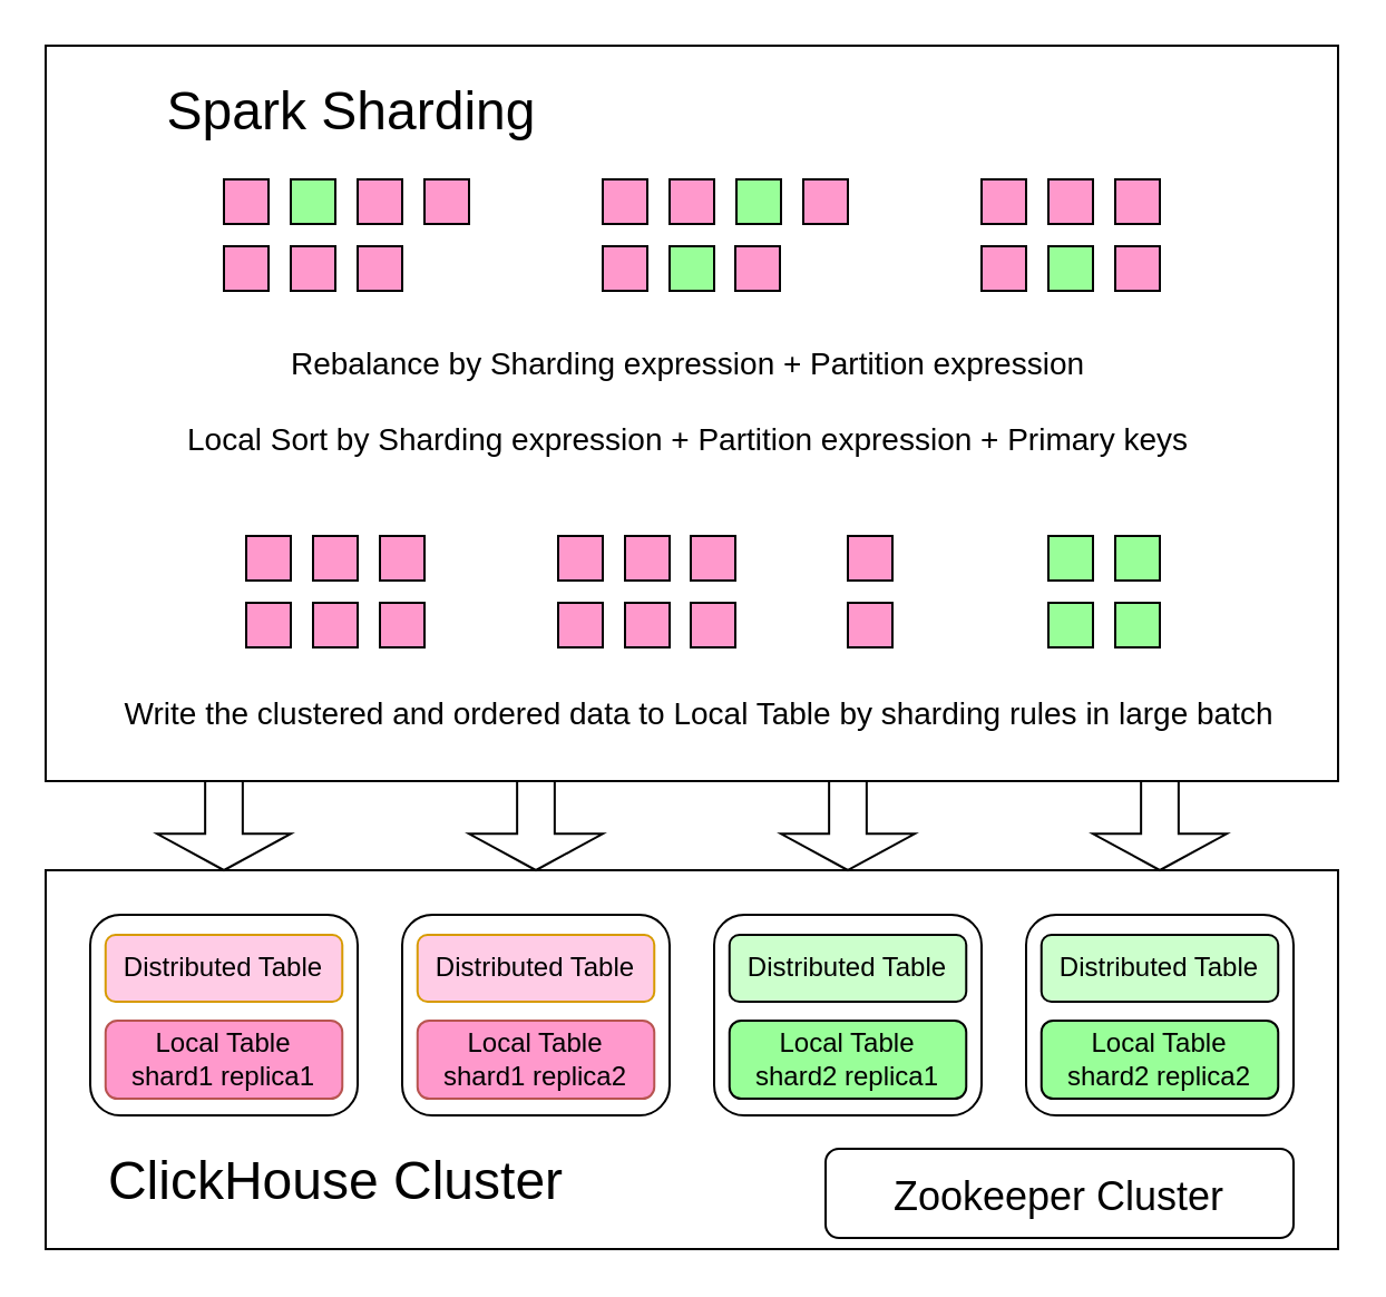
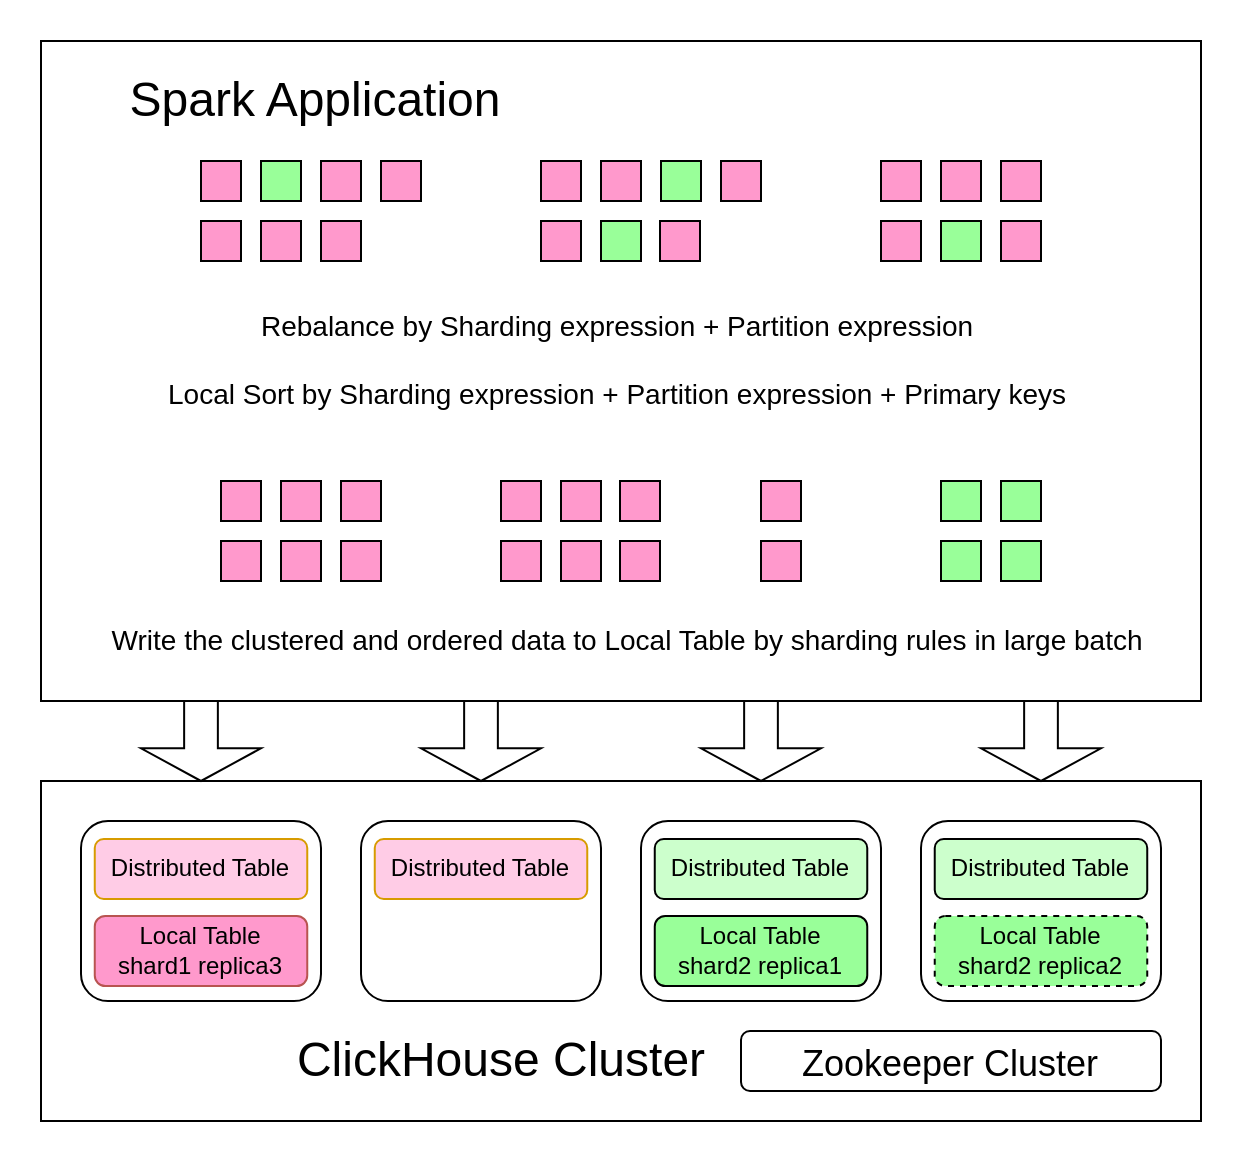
  <mxCell id="0" />
  <mxCell id="1" parent="0" />
  <mxCell id="2" value="" style="rounded=0;whiteSpace=wrap;html=1;fillColor=none;" parent="1" vertex="1"><mxGeometry x="20" y="390" width="580" height="170" as="geometry" /></mxCell>
  <mxCell id="3" value="" style="rounded=0;whiteSpace=wrap;html=1;fillColor=none;" parent="1" vertex="1"><mxGeometry x="20" y="20" width="580" height="330" as="geometry" /></mxCell>
  <mxCell id="4" value="" style="rounded=0;whiteSpace=wrap;html=1;fillColor=#FF99CC;" parent="1" vertex="1"><mxGeometry x="100" y="80" width="20" height="20" as="geometry" /></mxCell>
  <mxCell id="5" value="" style="rounded=0;whiteSpace=wrap;html=1;fillColor=#99FF99;" parent="1" vertex="1"><mxGeometry x="130" y="80" width="20" height="20" as="geometry" /></mxCell>
  <mxCell id="6" value="" style="rounded=0;whiteSpace=wrap;html=1;fillColor=#FF99CC;" parent="1" vertex="1"><mxGeometry x="160" y="80" width="20" height="20" as="geometry" /></mxCell>
  <mxCell id="7" value="" style="rounded=0;whiteSpace=wrap;html=1;fillColor=#FF99CC;" parent="1" vertex="1"><mxGeometry x="190" y="80" width="20" height="20" as="geometry" /></mxCell>
  <mxCell id="8" value="" style="rounded=0;whiteSpace=wrap;html=1;fillColor=#FF99CC;" parent="1" vertex="1"><mxGeometry x="270" y="80" width="20" height="20" as="geometry" /></mxCell>
  <mxCell id="9" value="" style="rounded=0;whiteSpace=wrap;html=1;fillColor=#FF99CC;" parent="1" vertex="1"><mxGeometry x="100" y="110" width="20" height="20" as="geometry" /></mxCell>
  <mxCell id="10" value="" style="rounded=0;whiteSpace=wrap;html=1;fillColor=#FF99CC;" parent="1" vertex="1"><mxGeometry x="130" y="110" width="20" height="20" as="geometry" /></mxCell>
  <mxCell id="11" value="" style="rounded=0;whiteSpace=wrap;html=1;fillColor=#FF99CC;" parent="1" vertex="1"><mxGeometry x="160" y="110" width="20" height="20" as="geometry" /></mxCell>
  <mxCell id="12" value="" style="rounded=0;whiteSpace=wrap;html=1;fillColor=#FF99CC;" parent="1" vertex="1"><mxGeometry x="360" y="80" width="20" height="20" as="geometry" /></mxCell>
  <mxCell id="13" value="" style="rounded=0;whiteSpace=wrap;html=1;fillColor=#FF99CC;" parent="1" vertex="1"><mxGeometry x="270" y="110" width="20" height="20" as="geometry" /></mxCell>
  <mxCell id="14" value="" style="rounded=0;whiteSpace=wrap;html=1;fillColor=#FF99CC;" parent="1" vertex="1"><mxGeometry x="300" y="80" width="20" height="20" as="geometry" /></mxCell>
  <mxCell id="15" value="" style="rounded=0;whiteSpace=wrap;html=1;fillColor=#99FF99;" parent="1" vertex="1"><mxGeometry x="330" y="80" width="20" height="20" as="geometry" /></mxCell>
  <mxCell id="16" value="" style="rounded=0;whiteSpace=wrap;html=1;fillColor=#99FF99;" parent="1" vertex="1"><mxGeometry x="300" y="110" width="20" height="20" as="geometry" /></mxCell>
  <mxCell id="17" value="" style="rounded=0;whiteSpace=wrap;html=1;fillColor=#FF99CC;" parent="1" vertex="1"><mxGeometry x="329.5" y="110" width="20" height="20" as="geometry" /></mxCell>
  <mxCell id="18" value="" style="rounded=0;whiteSpace=wrap;html=1;fillColor=#FF99CC;" parent="1" vertex="1"><mxGeometry x="440" y="80" width="20" height="20" as="geometry" /></mxCell>
  <mxCell id="19" value="" style="rounded=0;whiteSpace=wrap;html=1;fillColor=#FF99CC;" parent="1" vertex="1"><mxGeometry x="470" y="80" width="20" height="20" as="geometry" /></mxCell>
  <mxCell id="20" value="" style="rounded=0;whiteSpace=wrap;html=1;fillColor=#99FF99;" parent="1" vertex="1"><mxGeometry x="470" y="110" width="20" height="20" as="geometry" /></mxCell>
  <mxCell id="21" value="" style="rounded=0;whiteSpace=wrap;html=1;fillColor=#FF99CC;" parent="1" vertex="1"><mxGeometry x="500" y="80" width="20" height="20" as="geometry" /></mxCell>
  <mxCell id="22" value="" style="rounded=0;whiteSpace=wrap;html=1;fillColor=#FF99CC;" parent="1" vertex="1"><mxGeometry x="440" y="110" width="20" height="20" as="geometry" /></mxCell>
  <mxCell id="23" value="" style="rounded=0;whiteSpace=wrap;html=1;fillColor=#FF99CC;" parent="1" vertex="1"><mxGeometry x="500" y="110" width="20" height="20" as="geometry" /></mxCell>
  <mxCell id="24" value="" style="rounded=0;whiteSpace=wrap;html=1;fillColor=#FF99CC;strokeColor=#000000;" parent="1" vertex="1"><mxGeometry x="110" y="240" width="20" height="20" as="geometry" /></mxCell>
  <mxCell id="25" value="" style="rounded=0;whiteSpace=wrap;html=1;fillColor=#FF99CC;strokeColor=#000000;" parent="1" vertex="1"><mxGeometry x="170" y="240" width="20" height="20" as="geometry" /></mxCell>
  <mxCell id="26" value="" style="rounded=0;whiteSpace=wrap;html=1;fillColor=#FF99CC;strokeColor=#000000;" parent="1" vertex="1"><mxGeometry x="110" y="270" width="20" height="20" as="geometry" /></mxCell>
  <mxCell id="27" value="" style="rounded=0;whiteSpace=wrap;html=1;fillColor=#FF99CC;strokeColor=#000000;" parent="1" vertex="1"><mxGeometry x="140" y="240" width="20" height="20" as="geometry" /></mxCell>
  <mxCell id="28" value="" style="rounded=0;whiteSpace=wrap;html=1;fillColor=#FF99CC;" parent="1" vertex="1"><mxGeometry x="140" y="270" width="20" height="20" as="geometry" /></mxCell>
  <mxCell id="29" value="" style="rounded=0;whiteSpace=wrap;html=1;fillColor=#FF99CC;" parent="1" vertex="1"><mxGeometry x="170" y="270" width="20" height="20" as="geometry" /></mxCell>
  <mxCell id="30" value="" style="rounded=0;whiteSpace=wrap;html=1;fillColor=#FF99CC;" parent="1" vertex="1"><mxGeometry x="250" y="240" width="20" height="20" as="geometry" /></mxCell>
  <mxCell id="31" value="" style="rounded=0;whiteSpace=wrap;html=1;fillColor=#99FF99;" parent="1" vertex="1"><mxGeometry x="500" y="240" width="20" height="20" as="geometry" /></mxCell>
  <mxCell id="32" value="" style="rounded=0;whiteSpace=wrap;html=1;fillColor=#99FF99;" parent="1" vertex="1"><mxGeometry x="500" y="270" width="20" height="20" as="geometry" /></mxCell>
  <mxCell id="33" value="" style="rounded=0;whiteSpace=wrap;html=1;fillColor=#FF99CC;" parent="1" vertex="1"><mxGeometry x="280" y="240" width="20" height="20" as="geometry" /></mxCell>
  <mxCell id="34" value="" style="rounded=0;whiteSpace=wrap;html=1;fillColor=#FF99CC;" parent="1" vertex="1"><mxGeometry x="309.5" y="240" width="20" height="20" as="geometry" /></mxCell>
  <mxCell id="35" value="" style="rounded=0;whiteSpace=wrap;html=1;fillColor=#99FF99;" parent="1" vertex="1"><mxGeometry x="470" y="240" width="20" height="20" as="geometry" /></mxCell>
  <mxCell id="36" value="" style="rounded=0;whiteSpace=wrap;html=1;fillColor=#FF99CC;" parent="1" vertex="1"><mxGeometry x="309.5" y="270" width="20" height="20" as="geometry" /></mxCell>
  <mxCell id="37" value="" style="rounded=0;whiteSpace=wrap;html=1;fillColor=#FF99CC;" parent="1" vertex="1"><mxGeometry x="250" y="270" width="20" height="20" as="geometry" /></mxCell>
  <mxCell id="38" value="" style="rounded=0;whiteSpace=wrap;html=1;fillColor=#99FF99;" parent="1" vertex="1"><mxGeometry x="470" y="270" width="20" height="20" as="geometry" /></mxCell>
  <mxCell id="39" value="" style="rounded=1;whiteSpace=wrap;html=1;" parent="1" vertex="1"><mxGeometry x="40" y="410" width="120" height="90" as="geometry" /></mxCell>
  <mxCell id="40" value="" style="rounded=1;whiteSpace=wrap;html=1;" parent="1" vertex="1"><mxGeometry x="180" y="410" width="120" height="90" as="geometry" /></mxCell>
  <mxCell id="41" value="" style="rounded=1;whiteSpace=wrap;html=1;" parent="1" vertex="1"><mxGeometry x="320" y="410" width="120" height="90" as="geometry" /></mxCell>
  <mxCell id="42" value="" style="rounded=1;whiteSpace=wrap;html=1;" parent="1" vertex="1"><mxGeometry x="460" y="410" width="120" height="90" as="geometry" /></mxCell>
- <mxCell id="43" value="&lt;font style=&quot;font-size: 24px;&quot;&gt;ClickHouse Cluster&lt;/font&gt;" style="text;html=1;resizable=0;autosize=1;align=center;verticalAlign=middle;points=[];fillColor=none;strokeColor=none;rounded=0;" parent="1" vertex="1"><mxGeometry x="40" y="520" width="220" height="20" as="geometry" /></mxCell>
- <mxCell id="44" value="&lt;font style=&quot;font-size: 18px;&quot;&gt;Zookeeper Cluster&lt;/font&gt;" style="rounded=1;whiteSpace=wrap;html=1;fontSize=24;fillColor=none;" parent="1" vertex="1"><mxGeometry x="370" y="515" width="210" height="40" as="geometry" /></mxCell>
+ <mxCell id="43" value="&lt;font style=&quot;font-size: 24px;&quot;&gt;ClickHouse Cluster&lt;/font&gt;" style="text;html=1;resizable=0;autosize=1;align=center;verticalAlign=middle;points=[];fillColor=none;strokeColor=none;rounded=0;" parent="1" vertex="1"><mxGeometry x="140" y="520" width="220" height="20" as="geometry" /></mxCell>
+ <mxCell id="44" value="&lt;font style=&quot;font-size: 18px;&quot;&gt;Zookeeper Cluster&lt;/font&gt;" style="rounded=1;whiteSpace=wrap;html=1;fontSize=24;fillColor=none;" parent="1" vertex="1"><mxGeometry x="370" y="515" width="210" height="30" as="geometry" /></mxCell>
  <mxCell id="45" value="Distributed Table" style="rounded=1;whiteSpace=wrap;html=1;fillColor=#CCFFCC;" parent="1" vertex="1"><mxGeometry x="466.87" y="419" width="106.25" height="30" as="geometry" /></mxCell>
  <mxCell id="46" value="Distributed Table" style="rounded=1;whiteSpace=wrap;html=1;fillColor=#CCFFCC;" parent="1" vertex="1"><mxGeometry x="326.88" y="419" width="106.25" height="30" as="geometry" /></mxCell>
  <mxCell id="47" value="Distributed Table" style="rounded=1;whiteSpace=wrap;html=1;fillColor=#FFCCE6;strokeColor=#d79b00;" parent="1" vertex="1"><mxGeometry x="186.88" y="419" width="106.25" height="30" as="geometry" /></mxCell>
  <mxCell id="48" value="Distributed Table" style="rounded=1;whiteSpace=wrap;html=1;fillColor=#FFCCE6;strokeColor=#d79b00;" parent="1" vertex="1"><mxGeometry x="46.88" y="419" width="106.25" height="30" as="geometry" /></mxCell>
- <mxCell id="49" value="Local Table&lt;br&gt;shard1 replica1" style="rounded=1;whiteSpace=wrap;html=1;fillColor=#FF99CC;strokeColor=#b85450;" parent="1" vertex="1"><mxGeometry x="46.88" y="457.5" width="106.25" height="35" as="geometry" /></mxCell>
- <mxCell id="50" value="Local Table&lt;br&gt;shard1 replica2" style="rounded=1;whiteSpace=wrap;html=1;fillColor=#FF99CC;strokeColor=#b85450;" parent="1" vertex="1"><mxGeometry x="186.88" y="457.5" width="106.25" height="35" as="geometry" /></mxCell>
+ <mxCell id="49" value="Local Table&lt;br&gt;shard1 replica3" style="rounded=1;whiteSpace=wrap;html=1;fillColor=#FF99CC;strokeColor=#b85450;" parent="1" vertex="1"><mxGeometry x="46.88" y="457.5" width="106.25" height="35" as="geometry" /></mxCell>
  <mxCell id="51" value="Local Table&lt;br&gt;shard2 replica1" style="rounded=1;whiteSpace=wrap;html=1;fillColor=#99FF99;" parent="1" vertex="1"><mxGeometry x="326.88" y="457.5" width="106.25" height="35" as="geometry" /></mxCell>
- <mxCell id="52" value="Local Table&lt;br&gt;shard2 replica2" style="rounded=1;whiteSpace=wrap;html=1;fillColor=#99FF99;" parent="1" vertex="1"><mxGeometry x="466.87" y="457.5" width="106.25" height="35" as="geometry" /></mxCell>
+ <mxCell id="52" value="Local Table&lt;br&gt;shard2 replica2" style="rounded=1;whiteSpace=wrap;html=1;fillColor=#99FF99;dashed=1;" parent="1" vertex="1"><mxGeometry x="466.87" y="457.5" width="106.25" height="35" as="geometry" /></mxCell>
  <mxCell id="53" value="&lt;font style=&quot;&quot;&gt;&lt;font style=&quot;font-size: 14px;&quot;&gt;Rebalance by Sharding expression + Partition expression&lt;br&gt;&lt;br&gt;Local Sort by Sharding expression + Partition expression +&amp;nbsp;Primary keys&lt;/font&gt;&lt;br&gt;&lt;/font&gt;" style="text;html=1;resizable=0;autosize=1;align=center;verticalAlign=middle;points=[];fillColor=none;strokeColor=none;rounded=0;" parent="1" vertex="1"><mxGeometry x="77.5" y="155" width="460" height="50" as="geometry" /></mxCell>
  <mxCell id="54" value="&lt;font style=&quot;&quot;&gt;&lt;span style=&quot;font-size: 14px;&quot;&gt;Write the clustered and ordered data to&lt;/span&gt;&lt;span style=&quot;font-size: 14px;&quot;&gt;&amp;nbsp;Local Table&amp;nbsp;&lt;/span&gt;&lt;span style=&quot;font-size: 14px;&quot;&gt;by sharding rules in large batch&lt;/span&gt;&lt;br&gt;&lt;/font&gt;" style="text;html=1;resizable=0;autosize=1;align=center;verticalAlign=middle;points=[];fillColor=none;strokeColor=none;rounded=0;" parent="1" vertex="1"><mxGeometry x="47.5" y="310" width="530" height="20" as="geometry" /></mxCell>
- <mxCell id="55" value="&lt;font style=&quot;font-size: 24px;&quot;&gt;Spark Sharding&lt;/font&gt;" style="text;html=1;resizable=0;autosize=1;align=center;verticalAlign=middle;points=[];fillColor=none;strokeColor=none;rounded=0;" parent="1" vertex="1"><mxGeometry x="56.88" y="40" width="200" height="20" as="geometry" /></mxCell>
+ <mxCell id="55" value="&lt;font style=&quot;font-size: 24px;&quot;&gt;Spark Application&lt;/font&gt;" style="text;html=1;resizable=0;autosize=1;align=center;verticalAlign=middle;points=[];fillColor=none;strokeColor=none;rounded=0;" parent="1" vertex="1"><mxGeometry x="56.88" y="40" width="200" height="20" as="geometry" /></mxCell>
  <mxCell id="56" value="" style="shape=singleArrow;direction=south;whiteSpace=wrap;html=1;fontSize=14;arrowWidth=0.281;arrowSize=0.409;" parent="1" vertex="1"><mxGeometry x="70" y="350" width="60" height="40" as="geometry" /></mxCell>
  <mxCell id="57" value="" style="shape=singleArrow;direction=south;whiteSpace=wrap;html=1;fontSize=14;arrowWidth=0.281;arrowSize=0.409;" parent="1" vertex="1"><mxGeometry x="210" y="350" width="60" height="40" as="geometry" /></mxCell>
  <mxCell id="58" value="" style="shape=singleArrow;direction=south;whiteSpace=wrap;html=1;fontSize=14;arrowWidth=0.281;arrowSize=0.409;" parent="1" vertex="1"><mxGeometry x="350" y="350" width="60" height="40" as="geometry" /></mxCell>
  <mxCell id="59" value="" style="shape=singleArrow;direction=south;whiteSpace=wrap;html=1;fontSize=14;arrowWidth=0.281;arrowSize=0.409;" parent="1" vertex="1"><mxGeometry x="490" y="350" width="60" height="40" as="geometry" /></mxCell>
  <mxCell id="60" value="" style="rounded=0;whiteSpace=wrap;html=1;fillColor=#FF99CC;" vertex="1" parent="1"><mxGeometry x="280" y="270" width="20" height="20" as="geometry" /></mxCell>
  <mxCell id="61" value="" style="rounded=0;whiteSpace=wrap;html=1;fillColor=#FF99CC;" vertex="1" parent="1"><mxGeometry x="380" y="270" width="20" height="20" as="geometry" /></mxCell>
  <mxCell id="62" value="" style="rounded=0;whiteSpace=wrap;html=1;fillColor=#FF99CC;" vertex="1" parent="1"><mxGeometry x="380" y="240" width="20" height="20" as="geometry" /></mxCell>
